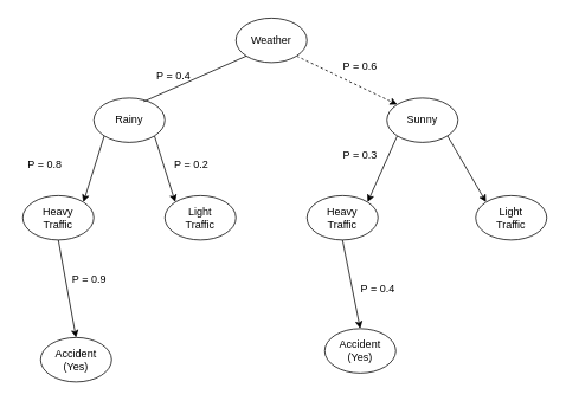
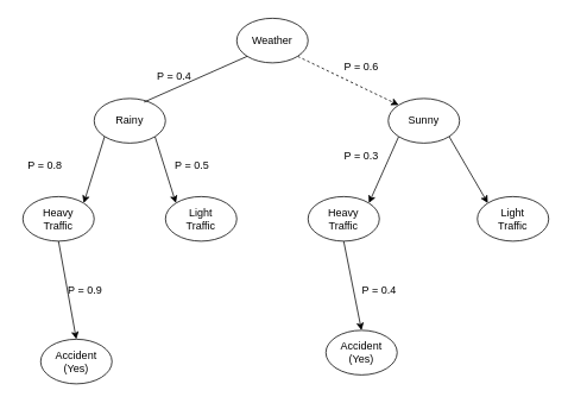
  <mxCell id="0" />
  <mxCell id="1" parent="0" />
  <mxCell id="2" style="rounded=0;orthogonalLoop=1;jettySize=auto;html=1;exitX=1;exitY=1;exitDx=0;exitDy=0;entryX=0;entryY=0;entryDx=0;entryDy=0;dashed=1;" edge="1" parent="1" source="3" target="6"><mxGeometry relative="1" as="geometry" /></mxCell>
  <mxCell id="3" value="Weather" style="ellipse;whiteSpace=wrap;html=1;" vertex="1" parent="1"><mxGeometry x="265" y="20" width="80" height="50" as="geometry" /></mxCell>
  <mxCell id="4" style="rounded=0;orthogonalLoop=1;jettySize=auto;html=1;exitX=0;exitY=1;exitDx=0;exitDy=0;entryX=1;entryY=0;entryDx=0;entryDy=0;" edge="1" parent="1" source="6" target="17"><mxGeometry relative="1" as="geometry" /></mxCell>
  <mxCell id="5" style="rounded=0;orthogonalLoop=1;jettySize=auto;html=1;exitX=1;exitY=1;exitDx=0;exitDy=0;entryX=0;entryY=0;entryDx=0;entryDy=0;" edge="1" parent="1" source="6" target="18"><mxGeometry relative="1" as="geometry" /></mxCell>
  <mxCell id="6" value="Sunny" style="ellipse;whiteSpace=wrap;html=1;" vertex="1" parent="1"><mxGeometry x="435" y="110" width="80" height="50" as="geometry" /></mxCell>
  <mxCell id="7" style="rounded=0;orthogonalLoop=1;jettySize=auto;html=1;exitX=0;exitY=1;exitDx=0;exitDy=0;entryX=1;entryY=0;entryDx=0;entryDy=0;" edge="1" parent="1" source="9" target="14"><mxGeometry relative="1" as="geometry" /></mxCell>
  <mxCell id="8" style="rounded=0;orthogonalLoop=1;jettySize=auto;html=1;exitX=1;exitY=1;exitDx=0;exitDy=0;entryX=0;entryY=0;entryDx=0;entryDy=0;" edge="1" parent="1" source="9" target="15"><mxGeometry relative="1" as="geometry" /></mxCell>
  <mxCell id="9" value="Rainy" style="ellipse;whiteSpace=wrap;html=1;" vertex="1" parent="1"><mxGeometry x="105" y="110" width="80" height="50" as="geometry" /></mxCell>
  <mxCell id="10" style="rounded=0;orthogonalLoop=1;jettySize=auto;html=1;exitX=0;exitY=1;exitDx=0;exitDy=0;entryX=0.7;entryY=0.08;entryDx=0;entryDy=0;entryPerimeter=0;endArrow=none;" edge="1" parent="1" source="3" target="9"><mxGeometry relative="1" as="geometry" /></mxCell>
  <mxCell id="11" value="P = 0.6" style="text;html=1;align=center;verticalAlign=middle;whiteSpace=wrap;rounded=0;" vertex="1" parent="1"><mxGeometry x="375" y="60" width="60" height="30" as="geometry" /></mxCell>
  <mxCell id="12" value="P = 0.4" style="text;html=1;align=center;verticalAlign=middle;whiteSpace=wrap;rounded=0;" vertex="1" parent="1"><mxGeometry x="165" y="70" width="60" height="30" as="geometry" /></mxCell>
  <mxCell id="13" style="rounded=0;orthogonalLoop=1;jettySize=auto;html=1;exitX=0.5;exitY=1;exitDx=0;exitDy=0;entryX=0.5;entryY=0;entryDx=0;entryDy=0;" edge="1" parent="1" source="14" target="24"><mxGeometry relative="1" as="geometry" /></mxCell>
  <mxCell id="14" value="Heavy&lt;div&gt;Traffic&lt;/div&gt;" style="ellipse;whiteSpace=wrap;html=1;" vertex="1" parent="1"><mxGeometry x="25" y="220" width="80" height="50" as="geometry" /></mxCell>
  <mxCell id="15" value="Light&lt;div&gt;Traffic&lt;/div&gt;" style="ellipse;whiteSpace=wrap;html=1;" vertex="1" parent="1"><mxGeometry x="185" y="220" width="80" height="50" as="geometry" /></mxCell>
  <mxCell id="16" style="rounded=0;orthogonalLoop=1;jettySize=auto;html=1;exitX=0.5;exitY=1;exitDx=0;exitDy=0;entryX=0.5;entryY=0;entryDx=0;entryDy=0;" edge="1" parent="1" source="17" target="22"><mxGeometry relative="1" as="geometry" /></mxCell>
  <mxCell id="17" value="Heavy&lt;div&gt;Traffic&lt;/div&gt;" style="ellipse;whiteSpace=wrap;html=1;" vertex="1" parent="1"><mxGeometry x="345" y="220" width="80" height="50" as="geometry" /></mxCell>
  <mxCell id="18" value="Light&lt;div&gt;Traffic&lt;/div&gt;" style="ellipse;whiteSpace=wrap;html=1;" vertex="1" parent="1"><mxGeometry x="535" y="220" width="80" height="50" as="geometry" /></mxCell>
  <mxCell id="19" value="P = 0.3" style="text;html=1;align=center;verticalAlign=middle;whiteSpace=wrap;rounded=0;" vertex="1" parent="1"><mxGeometry x="375" y="160" width="60" height="30" as="geometry" /></mxCell>
- <mxCell id="20" value="P = 0.2" style="text;html=1;align=center;verticalAlign=middle;whiteSpace=wrap;rounded=0;" vertex="1" parent="1"><mxGeometry x="185" y="170" width="60" height="30" as="geometry" /></mxCell>
+ <mxCell id="20" value="P = 0.5" style="text;html=1;align=center;verticalAlign=middle;whiteSpace=wrap;rounded=0;" vertex="1" parent="1"><mxGeometry x="185" y="170" width="60" height="30" as="geometry" /></mxCell>
  <mxCell id="21" value="P = 0.8" style="text;html=1;align=center;verticalAlign=middle;whiteSpace=wrap;rounded=0;" vertex="1" parent="1"><mxGeometry x="20" y="170" width="60" height="30" as="geometry" /></mxCell>
  <mxCell id="22" value="Accident&lt;div&gt;(Yes)&lt;/div&gt;" style="ellipse;whiteSpace=wrap;html=1;" vertex="1" parent="1"><mxGeometry x="365" y="370" width="80" height="50" as="geometry" /></mxCell>
  <mxCell id="23" value="P = 0.4" style="text;html=1;align=center;verticalAlign=middle;whiteSpace=wrap;rounded=0;" vertex="1" parent="1"><mxGeometry x="395" y="310" width="60" height="30" as="geometry" /></mxCell>
  <mxCell id="24" value="Accident&lt;div&gt;(Yes)&lt;/div&gt;" style="ellipse;whiteSpace=wrap;html=1;" vertex="1" parent="1"><mxGeometry x="45" y="380" width="80" height="50" as="geometry" /></mxCell>
- <mxCell id="25" value="P = 0.9" style="text;html=1;align=center;verticalAlign=middle;whiteSpace=wrap;rounded=0;" vertex="1" parent="1"><mxGeometry x="70" y="300" width="60" height="30" as="geometry" /></mxCell>
+ <mxCell id="25" value="P = 0.9" style="text;html=1;align=center;verticalAlign=middle;whiteSpace=wrap;rounded=0;" vertex="1" parent="1"><mxGeometry x="65" y="310" width="60" height="30" as="geometry" /></mxCell>
